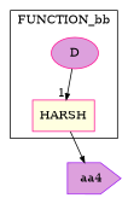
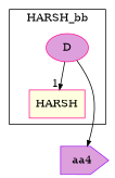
  digraph {
    rankdir=TB
    node [color=deeppink fillcolor=plum style=filled]
    edge [arrowhead=normal arrowsize=0.7 arrowtail=none]
    n1 [color=purple label=aa4 orientation=270 shape=house]
    n2 [label=D shape=ellipse]
    n3 [fillcolor=lightyellow label=HARSH shape=box]
    subgraph sub_1 {
      rank=max
      n1
    }
    subgraph cluster_2 {
      color=hot_pink
      fontcolor=hot_pink
-     label=FUNCTION_bb
+     label=HARSH_bb
      n3
      subgraph sub_3 {
        color=hot_pink
        fontcolor=hot_pink
        label=FUNCTION_bb
        rank=min
        n2
      }
    }
    n2 -> n3 [headlabel=1]
-   n3 -> n1
+   n2 -> n1
  }
